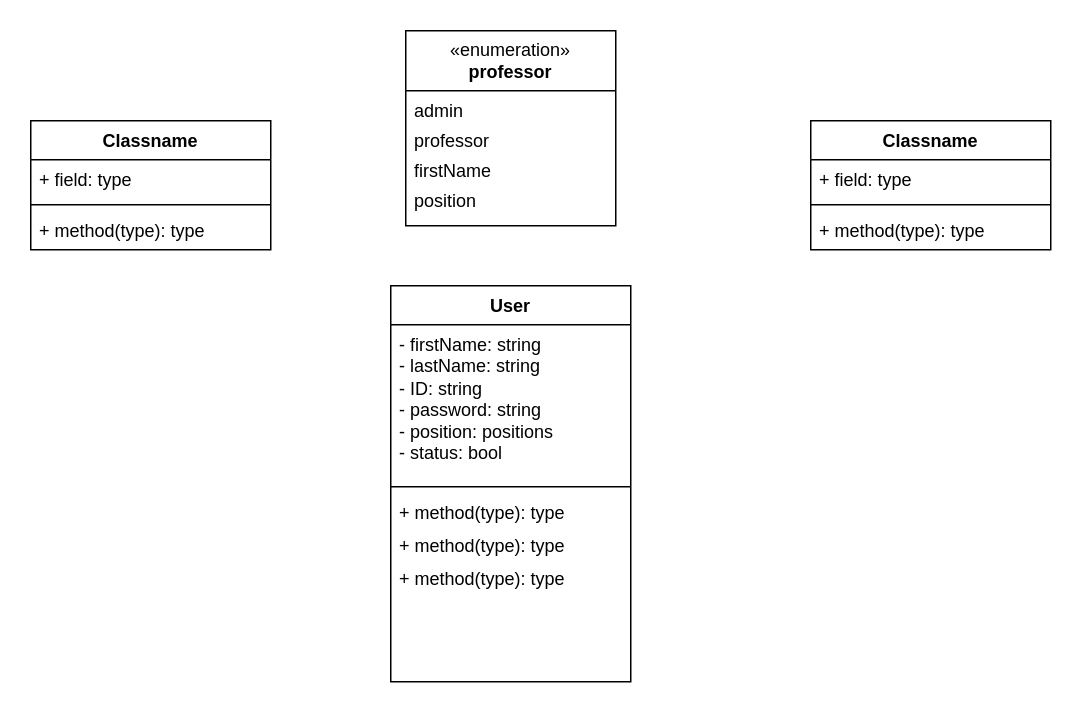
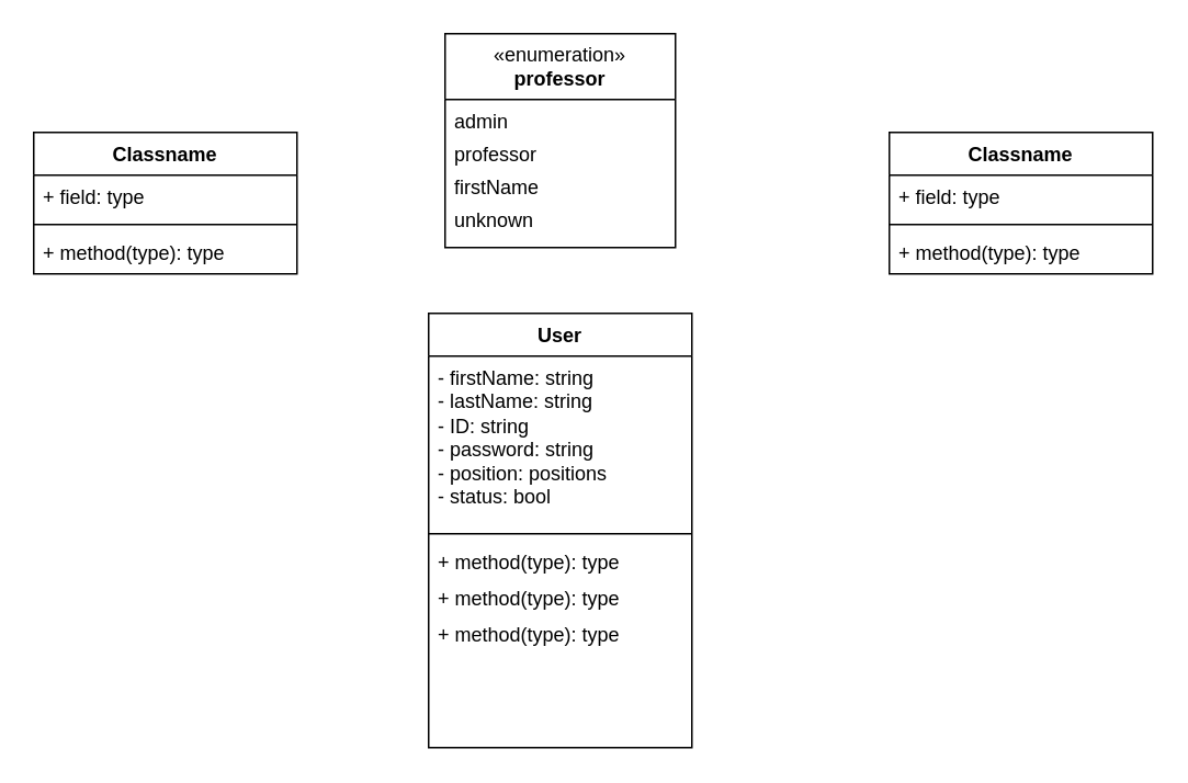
  <mxCell id="0" />
  <mxCell id="1" parent="0" />
  <mxCell id="2" value="Classname" style="swimlane;fontStyle=1;align=center;verticalAlign=top;childLayout=stackLayout;horizontal=1;startSize=26;horizontalStack=0;resizeParent=1;resizeParentMax=0;resizeLast=0;collapsible=1;marginBottom=0;whiteSpace=wrap;html=1;" vertex="1" parent="1"><mxGeometry x="20" y="80" width="160" height="86" as="geometry" /></mxCell>
  <mxCell id="3" value="+ field: type" style="text;strokeColor=none;fillColor=none;align=left;verticalAlign=top;spacingLeft=4;spacingRight=4;overflow=hidden;rotatable=0;points=[[0,0.5],[1,0.5]];portConstraint=eastwest;whiteSpace=wrap;html=1;" vertex="1" parent="2"><mxGeometry y="26" width="160" height="26" as="geometry" /></mxCell>
  <mxCell id="4" value="" style="line;strokeWidth=1;fillColor=none;align=left;verticalAlign=middle;spacingTop=-1;spacingLeft=3;spacingRight=3;rotatable=0;labelPosition=right;points=[];portConstraint=eastwest;strokeColor=inherit;" vertex="1" parent="2"><mxGeometry y="52" width="160" height="8" as="geometry" /></mxCell>
  <mxCell id="5" value="+ method(type): type" style="text;strokeColor=none;fillColor=none;align=left;verticalAlign=top;spacingLeft=4;spacingRight=4;overflow=hidden;rotatable=0;points=[[0,0.5],[1,0.5]];portConstraint=eastwest;whiteSpace=wrap;html=1;" vertex="1" parent="2"><mxGeometry y="60" width="160" height="26" as="geometry" /></mxCell>
  <mxCell id="6" value="User" style="swimlane;fontStyle=1;align=center;verticalAlign=top;childLayout=stackLayout;horizontal=1;startSize=26;horizontalStack=0;resizeParent=1;resizeParentMax=0;resizeLast=0;collapsible=1;marginBottom=0;whiteSpace=wrap;html=1;" vertex="1" parent="1"><mxGeometry x="260" y="190" width="160" height="264" as="geometry" /></mxCell>
  <mxCell id="7" value="&lt;div&gt;- firstName: string&lt;/div&gt;&lt;div&gt;- lastName: string&lt;/div&gt;&lt;div&gt;- ID: string&lt;/div&gt;&lt;div&gt;- password: string&lt;/div&gt;&lt;div&gt;- position: positions&lt;/div&gt;&lt;div&gt;- status: bool&lt;/div&gt;" style="text;strokeColor=none;fillColor=none;align=left;verticalAlign=top;spacingLeft=4;spacingRight=4;overflow=hidden;rotatable=0;points=[[0,0.5],[1,0.5]];portConstraint=eastwest;whiteSpace=wrap;html=1;" vertex="1" parent="6"><mxGeometry y="26" width="160" height="104" as="geometry" /></mxCell>
  <mxCell id="8" value="" style="line;strokeWidth=1;fillColor=none;align=left;verticalAlign=middle;spacingTop=-1;spacingLeft=3;spacingRight=3;rotatable=0;labelPosition=right;points=[];portConstraint=eastwest;strokeColor=inherit;" vertex="1" parent="6"><mxGeometry y="130" width="160" height="8" as="geometry" /></mxCell>
  <mxCell id="9" value="+ method(type): type" style="text;strokeColor=none;fillColor=none;align=left;verticalAlign=top;spacingLeft=4;spacingRight=4;overflow=hidden;rotatable=0;points=[[0,0.5],[1,0.5]];portConstraint=eastwest;whiteSpace=wrap;html=1;" vertex="1" parent="6"><mxGeometry y="138" width="160" height="22" as="geometry" /></mxCell>
  <mxCell id="10" value="+ method(type): type" style="text;strokeColor=none;fillColor=none;align=left;verticalAlign=top;spacingLeft=4;spacingRight=4;overflow=hidden;rotatable=0;points=[[0,0.5],[1,0.5]];portConstraint=eastwest;whiteSpace=wrap;html=1;" vertex="1" parent="6"><mxGeometry y="160" width="160" height="22" as="geometry" /></mxCell>
  <mxCell id="11" value="+ method(type): type" style="text;strokeColor=none;fillColor=none;align=left;verticalAlign=top;spacingLeft=4;spacingRight=4;overflow=hidden;rotatable=0;points=[[0,0.5],[1,0.5]];portConstraint=eastwest;whiteSpace=wrap;html=1;" vertex="1" parent="6"><mxGeometry y="182" width="160" height="82" as="geometry" /></mxCell>
  <mxCell id="12" value="Classname" style="swimlane;fontStyle=1;align=center;verticalAlign=top;childLayout=stackLayout;horizontal=1;startSize=26;horizontalStack=0;resizeParent=1;resizeParentMax=0;resizeLast=0;collapsible=1;marginBottom=0;whiteSpace=wrap;html=1;" vertex="1" parent="1"><mxGeometry x="540" y="80" width="160" height="86" as="geometry" /></mxCell>
  <mxCell id="13" value="+ field: type" style="text;strokeColor=none;fillColor=none;align=left;verticalAlign=top;spacingLeft=4;spacingRight=4;overflow=hidden;rotatable=0;points=[[0,0.5],[1,0.5]];portConstraint=eastwest;whiteSpace=wrap;html=1;" vertex="1" parent="12"><mxGeometry y="26" width="160" height="26" as="geometry" /></mxCell>
  <mxCell id="14" value="" style="line;strokeWidth=1;fillColor=none;align=left;verticalAlign=middle;spacingTop=-1;spacingLeft=3;spacingRight=3;rotatable=0;labelPosition=right;points=[];portConstraint=eastwest;strokeColor=inherit;" vertex="1" parent="12"><mxGeometry y="52" width="160" height="8" as="geometry" /></mxCell>
  <mxCell id="15" value="+ method(type): type" style="text;strokeColor=none;fillColor=none;align=left;verticalAlign=top;spacingLeft=4;spacingRight=4;overflow=hidden;rotatable=0;points=[[0,0.5],[1,0.5]];portConstraint=eastwest;whiteSpace=wrap;html=1;" vertex="1" parent="12"><mxGeometry y="60" width="160" height="26" as="geometry" /></mxCell>
  <mxCell id="16" value="&lt;div&gt;«enumeration»&lt;/div&gt;&lt;div&gt;&lt;b&gt;professor&lt;/b&gt;&lt;/div&gt;" style="swimlane;fontStyle=0;childLayout=stackLayout;horizontal=1;startSize=40;fillColor=none;horizontalStack=0;resizeParent=1;resizeParentMax=0;resizeLast=0;collapsible=1;marginBottom=0;whiteSpace=wrap;html=1;" vertex="1" parent="1"><mxGeometry x="270" y="20" width="140" height="130" as="geometry"><mxRectangle x="330" y="20" width="100" height="30" as="alternateBounds" /></mxGeometry></mxCell>
  <mxCell id="17" value="&lt;div&gt;admin&lt;/div&gt;&lt;div&gt;&lt;br&gt;&lt;/div&gt;" style="text;strokeColor=none;fillColor=none;align=left;verticalAlign=top;spacingLeft=4;spacingRight=4;overflow=hidden;rotatable=0;points=[[0,0.5],[1,0.5]];portConstraint=eastwest;whiteSpace=wrap;html=1;" vertex="1" parent="16"><mxGeometry y="40" width="140" height="20" as="geometry" /></mxCell>
  <mxCell id="18" value="professor" style="text;strokeColor=none;fillColor=none;align=left;verticalAlign=top;spacingLeft=4;spacingRight=4;overflow=hidden;rotatable=0;points=[[0,0.5],[1,0.5]];portConstraint=eastwest;whiteSpace=wrap;html=1;" vertex="1" parent="16"><mxGeometry y="60" width="140" height="20" as="geometry" /></mxCell>
  <mxCell id="19" value="firstName" style="text;strokeColor=none;fillColor=none;align=left;verticalAlign=top;spacingLeft=4;spacingRight=4;overflow=hidden;rotatable=0;points=[[0,0.5],[1,0.5]];portConstraint=eastwest;whiteSpace=wrap;html=1;" vertex="1" parent="16"><mxGeometry y="80" width="140" height="20" as="geometry" /></mxCell>
- <mxCell id="20" value="position" style="text;strokeColor=none;fillColor=none;align=left;verticalAlign=top;spacingLeft=4;spacingRight=4;overflow=hidden;rotatable=0;points=[[0,0.5],[1,0.5]];portConstraint=eastwest;whiteSpace=wrap;html=1;" vertex="1" parent="16"><mxGeometry y="100" width="140" height="30" as="geometry" /></mxCell>
+ <mxCell id="20" value="unknown" style="text;strokeColor=none;fillColor=none;align=left;verticalAlign=top;spacingLeft=4;spacingRight=4;overflow=hidden;rotatable=0;points=[[0,0.5],[1,0.5]];portConstraint=eastwest;whiteSpace=wrap;html=1;" vertex="1" parent="16"><mxGeometry y="100" width="140" height="30" as="geometry" /></mxCell>
